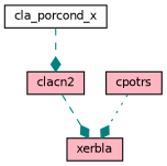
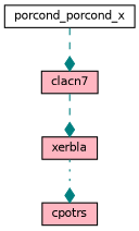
  digraph {
    rankdir=TB
    node [color=black fillcolor=lightpink fontname=Helvetica fontsize=10 shape=record style=filled]
    edge [arrowhead=diamond color=teal fontname=Helvetica fontsize=10 labelfontname=Helvetica labelfontsize=10 style=dashed]
-   n1 [fillcolor=white fontcolor=black height=0.2 label=cla_porcond_x width=0.4]
-   n2 [height=0.2 label=clacn2 width=0.4]
+   n1 [fillcolor=white fontcolor=black height=0.2 label=porcond_porcond_x width=0.4]
+   n2 [height=0.2 label=clacn7 width=0.4]
    n3 [height=0.2 label=xerbla width=0.4]
    n4 [height=0.2 label=cpotrs width=0.4]
    n1 -> n2
    n2 -> n3
-   n4 -> n3 [style=dotted]
+   n3 -> n4 [style=dotted]
  }
